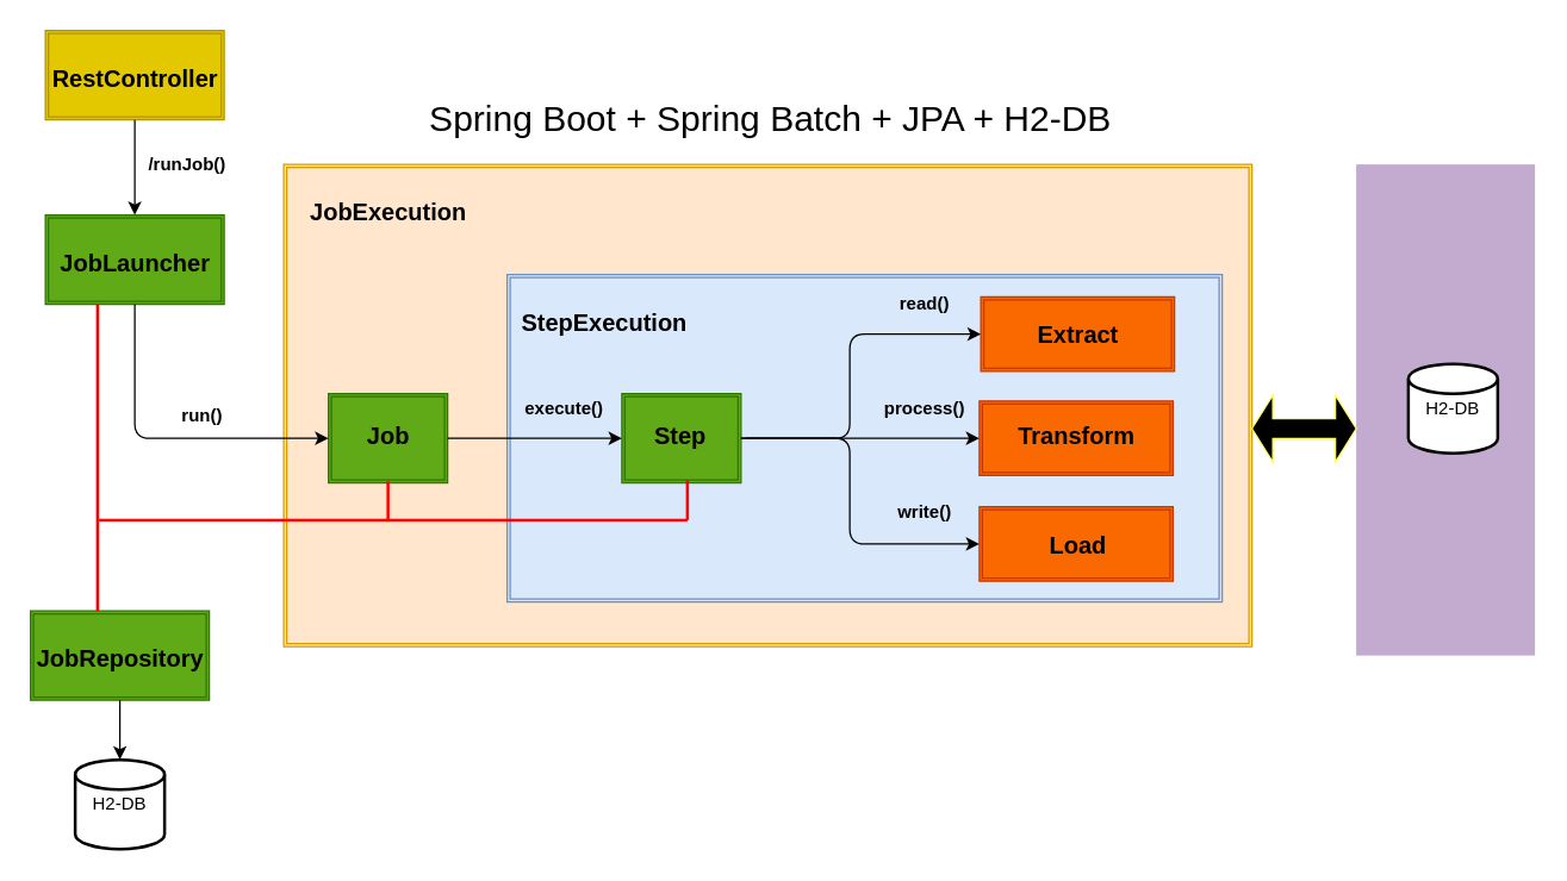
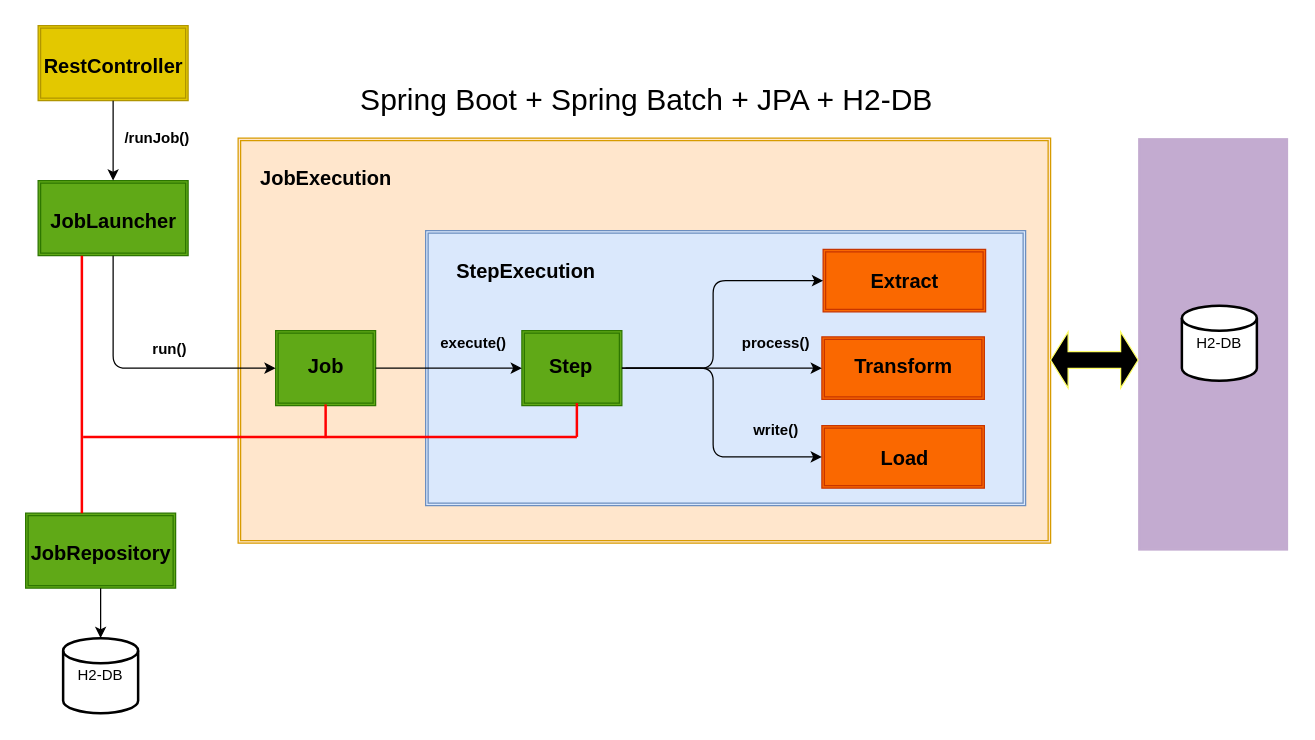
  <mxCell id="0" />
  <mxCell id="1" parent="0" />
  <mxCell id="2" value="" style="shape=ext;double=1;rounded=0;whiteSpace=wrap;html=1;strokeColor=#d79b00;fillColor=#ffe6cc;flipH=1;" vertex="1" parent="1"><mxGeometry x="190" y="110" width="650" height="324" as="geometry" /></mxCell>
  <mxCell id="3" value="" style="shape=ext;double=1;rounded=0;whiteSpace=wrap;html=1;fillColor=#dae8fc;strokeColor=#6c8ebf;" vertex="1" parent="1"><mxGeometry x="340" y="184" width="480" height="220" as="geometry" /></mxCell>
  <mxCell id="4" value="&lt;font style=&quot;font-size: 16px&quot;&gt;JobExecution&lt;/font&gt;" style="text;strokeColor=none;fillColor=none;html=1;fontSize=24;fontStyle=1;verticalAlign=middle;align=center;" vertex="1" parent="1"><mxGeometry x="210" y="120" width="100" height="40" as="geometry" /></mxCell>
- <mxCell id="5" value="&lt;font style=&quot;font-size: 16px&quot;&gt;StepExecution&lt;/font&gt;" style="text;strokeColor=none;fillColor=none;html=1;fontSize=24;fontStyle=1;verticalAlign=middle;align=center;" vertex="1" parent="1"><mxGeometry x="345" y="194" width="120" height="40" as="geometry" /></mxCell>
+ <mxCell id="5" value="&lt;font style=&quot;font-size: 16px&quot;&gt;StepExecution&lt;/font&gt;" style="text;strokeColor=none;fillColor=none;html=1;fontSize=24;fontStyle=1;verticalAlign=middle;align=center;" vertex="1" parent="1"><mxGeometry x="360" y="194" width="120" height="40" as="geometry" /></mxCell>
  <mxCell id="6" value="" style="shape=ext;double=1;rounded=0;whiteSpace=wrap;html=1;fillColor=#60a917;strokeColor=#2D7600;fontColor=#ffffff;" vertex="1" parent="1"><mxGeometry x="417" y="264" width="80" height="60" as="geometry" /></mxCell>
  <mxCell id="7" value="&lt;font style=&quot;font-size: 16px&quot;&gt;Step&lt;/font&gt;" style="text;strokeColor=none;fillColor=none;html=1;fontSize=24;fontStyle=1;verticalAlign=middle;align=center;" vertex="1" parent="1"><mxGeometry x="426" y="270" width="60" height="40" as="geometry" /></mxCell>
  <mxCell id="8" value="" style="shape=ext;double=1;rounded=0;whiteSpace=wrap;html=1;fillColor=#fa6800;strokeColor=#C73500;fontColor=#ffffff;" vertex="1" parent="1"><mxGeometry x="658" y="199" width="130" height="50" as="geometry" /></mxCell>
  <mxCell id="9" value="" style="shape=ext;double=1;rounded=0;whiteSpace=wrap;html=1;fillColor=#fa6800;strokeColor=#C73500;fontColor=#ffffff;" vertex="1" parent="1"><mxGeometry x="657" y="269" width="130" height="50" as="geometry" /></mxCell>
  <mxCell id="10" value="&lt;font style=&quot;font-size: 16px&quot;&gt;Transform&lt;/font&gt;" style="text;strokeColor=none;fillColor=none;html=1;fontSize=24;fontStyle=1;verticalAlign=middle;align=center;" vertex="1" parent="1"><mxGeometry x="692" y="270" width="60" height="40" as="geometry" /></mxCell>
  <mxCell id="11" value="" style="shape=ext;double=1;rounded=0;whiteSpace=wrap;html=1;fillColor=#fa6800;strokeColor=#C73500;fontColor=#ffffff;" vertex="1" parent="1"><mxGeometry x="657" y="340" width="130" height="50" as="geometry" /></mxCell>
  <mxCell id="12" value="&lt;font style=&quot;font-size: 16px&quot;&gt;Load&lt;/font&gt;" style="text;strokeColor=none;fillColor=none;html=1;fontSize=24;fontStyle=1;verticalAlign=middle;align=center;" vertex="1" parent="1"><mxGeometry x="693" y="344" width="60" height="40" as="geometry" /></mxCell>
  <mxCell id="13" value="Extract" style="text;strokeColor=none;fillColor=none;html=1;fontSize=16;fontStyle=1;verticalAlign=middle;align=center;" vertex="1" parent="1"><mxGeometry x="673" y="204" width="100" height="40" as="geometry" /></mxCell>
  <mxCell id="14" value="write()" style="text;strokeColor=none;fillColor=none;html=1;fontSize=12;fontStyle=1;verticalAlign=middle;align=center;" vertex="1" parent="1"><mxGeometry x="590" y="324" width="60" height="40" as="geometry" /></mxCell>
- <mxCell id="15" value="read()" style="text;strokeColor=none;fillColor=none;html=1;fontSize=12;fontStyle=1;verticalAlign=middle;align=center;" vertex="1" parent="1"><mxGeometry x="590" y="184" width="60" height="40" as="geometry" /></mxCell>
  <mxCell id="16" value="process()" style="text;strokeColor=none;fillColor=none;html=1;fontSize=12;fontStyle=1;verticalAlign=middle;align=center;" vertex="1" parent="1"><mxGeometry x="590" y="254" width="60" height="40" as="geometry" /></mxCell>
  <mxCell id="17" value="" style="edgeStyle=elbowEdgeStyle;elbow=horizontal;endArrow=classic;html=1;fontSize=12;exitX=1;exitY=0.5;exitDx=0;exitDy=0;entryX=0;entryY=0.5;entryDx=0;entryDy=0;" edge="1" parent="1" source="6" target="9"><mxGeometry width="50" height="50" relative="1" as="geometry"><mxPoint x="710" y="334" as="sourcePoint" /><mxPoint x="760" y="284" as="targetPoint" /></mxGeometry></mxCell>
  <mxCell id="18" value="" style="edgeStyle=segmentEdgeStyle;endArrow=classic;html=1;fontSize=12;entryX=0;entryY=0.5;entryDx=0;entryDy=0;" edge="1" parent="1" target="8"><mxGeometry width="50" height="50" relative="1" as="geometry"><mxPoint x="500" y="294" as="sourcePoint" /><mxPoint x="760" y="284" as="targetPoint" /><Array as="points"><mxPoint x="570" y="294" /><mxPoint x="570" y="224" /></Array></mxGeometry></mxCell>
  <mxCell id="19" value="" style="edgeStyle=segmentEdgeStyle;endArrow=classic;html=1;fontSize=12;exitX=1;exitY=0.5;exitDx=0;exitDy=0;entryX=0;entryY=0.5;entryDx=0;entryDy=0;" edge="1" parent="1" source="6" target="11"><mxGeometry width="50" height="50" relative="1" as="geometry"><mxPoint x="710" y="334" as="sourcePoint" /><mxPoint x="760" y="284" as="targetPoint" /><Array as="points"><mxPoint x="570" y="294" /><mxPoint x="570" y="365" /></Array></mxGeometry></mxCell>
  <mxCell id="20" value="" style="shape=ext;double=1;rounded=0;whiteSpace=wrap;html=1;fillColor=#60a917;strokeColor=#2D7600;fontColor=#ffffff;" vertex="1" parent="1"><mxGeometry x="220" y="264" width="80" height="60" as="geometry" /></mxCell>
  <mxCell id="21" value="&lt;font style=&quot;font-size: 16px&quot;&gt;Job&lt;/font&gt;" style="text;strokeColor=none;fillColor=none;html=1;fontSize=24;fontStyle=1;verticalAlign=middle;align=center;" vertex="1" parent="1"><mxGeometry x="230" y="270" width="60" height="40" as="geometry" /></mxCell>
  <mxCell id="22" value="" style="edgeStyle=segmentEdgeStyle;endArrow=classic;html=1;fontSize=12;exitX=1;exitY=0.5;exitDx=0;exitDy=0;entryX=0;entryY=0.5;entryDx=0;entryDy=0;" edge="1" parent="1" source="20" target="6"><mxGeometry width="50" height="50" relative="1" as="geometry"><mxPoint x="520" y="240" as="sourcePoint" /><mxPoint x="390" y="300" as="targetPoint" /></mxGeometry></mxCell>
  <mxCell id="23" value="execute()" style="text;strokeColor=none;fillColor=none;html=1;fontSize=12;fontStyle=1;verticalAlign=middle;align=center;" vertex="1" parent="1"><mxGeometry x="348" y="254" width="60" height="40" as="geometry" /></mxCell>
  <mxCell id="24" value="" style="shape=ext;double=1;rounded=0;whiteSpace=wrap;html=1;fillColor=#60a917;strokeColor=#2D7600;fontColor=#ffffff;" vertex="1" parent="1"><mxGeometry x="30" y="144" width="120" height="60" as="geometry" /></mxCell>
  <mxCell id="25" value="" style="edgeStyle=elbowEdgeStyle;elbow=horizontal;endArrow=classic;html=1;fontSize=12;exitX=0.5;exitY=1;exitDx=0;exitDy=0;entryX=0;entryY=0.5;entryDx=0;entryDy=0;" edge="1" parent="1" source="24" target="20"><mxGeometry width="50" height="50" relative="1" as="geometry"><mxPoint x="390" y="230" as="sourcePoint" /><mxPoint x="440" y="180" as="targetPoint" /><Array as="points"><mxPoint x="90" y="240" /></Array></mxGeometry></mxCell>
  <mxCell id="26" value="&lt;font style=&quot;font-size: 16px&quot;&gt;JobLauncher&lt;/font&gt;" style="text;strokeColor=none;fillColor=none;html=1;fontSize=24;fontStyle=1;verticalAlign=middle;align=center;" vertex="1" parent="1"><mxGeometry x="60" y="154" width="60" height="40" as="geometry" /></mxCell>
  <mxCell id="27" value="run()" style="text;strokeColor=none;fillColor=none;html=1;fontSize=12;fontStyle=1;verticalAlign=middle;align=center;" vertex="1" parent="1"><mxGeometry x="105" y="259" width="60" height="40" as="geometry" /></mxCell>
  <mxCell id="28" value="" style="shape=ext;double=1;rounded=0;whiteSpace=wrap;html=1;fillColor=#60a917;strokeColor=#2D7600;fontColor=#ffffff;" vertex="1" parent="1"><mxGeometry x="20" y="410" width="120" height="60" as="geometry" /></mxCell>
  <mxCell id="29" value="&lt;font style=&quot;font-size: 16px&quot;&gt;JobRepository&lt;/font&gt;" style="text;strokeColor=none;fillColor=none;html=1;fontSize=24;fontStyle=1;verticalAlign=middle;align=center;" vertex="1" parent="1"><mxGeometry x="50" y="420" width="60" height="40" as="geometry" /></mxCell>
  <mxCell id="30" value="" style="line;strokeWidth=2;html=1;fillColor=#ffffff;fontSize=12;fontColor=#FF0000;strokeColor=#FF0000;" vertex="1" parent="1"><mxGeometry x="66" y="344" width="395" height="10" as="geometry" /></mxCell>
  <mxCell id="31" value="" style="line;strokeWidth=2;direction=south;html=1;fillColor=#ffffff;fontSize=12;fontColor=#FF0000;strokeColor=#FF0000;" vertex="1" parent="1"><mxGeometry x="60" y="204" width="10" height="206" as="geometry" /></mxCell>
  <mxCell id="32" value="" style="line;strokeWidth=2;direction=south;html=1;fillColor=#ffffff;fontSize=12;fontColor=#FF0000;strokeColor=#FF0000;" vertex="1" parent="1"><mxGeometry x="456" y="322" width="10" height="27" as="geometry" /></mxCell>
  <mxCell id="33" value="" style="line;strokeWidth=2;direction=south;html=1;fillColor=#ffffff;fontSize=12;fontColor=#FF0000;strokeColor=#FF0000;" vertex="1" parent="1"><mxGeometry x="255" y="323" width="10" height="27" as="geometry" /></mxCell>
  <mxCell id="34" value="&lt;font color=&quot;#000000&quot;&gt;H2-DB&lt;/font&gt;" style="strokeWidth=2;html=1;shape=mxgraph.flowchart.database;whiteSpace=wrap;fillColor=#ffffff;fontSize=12;fontColor=#FF0000;" vertex="1" parent="1"><mxGeometry x="50" y="510" width="60" height="60" as="geometry" /></mxCell>
  <mxCell id="35" value="" style="edgeStyle=segmentEdgeStyle;endArrow=classic;html=1;fontSize=12;fontColor=#FF0000;exitX=0.5;exitY=1;exitDx=0;exitDy=0;entryX=0.5;entryY=0;entryDx=0;entryDy=0;entryPerimeter=0;" edge="1" parent="1" source="28"><mxGeometry width="50" height="50" relative="1" as="geometry"><mxPoint x="380" y="350" as="sourcePoint" /><mxPoint x="80" y="510" as="targetPoint" /></mxGeometry></mxCell>
  <mxCell id="36" value="Spring Boot + Spring Batch + JPA + H2-DB" style="text;html=1;strokeColor=none;fillColor=none;align=center;verticalAlign=middle;whiteSpace=wrap;rounded=0;fontSize=24;" vertex="1" parent="1"><mxGeometry x="277" y="70" width="480" height="20" as="geometry" /></mxCell>
  <mxCell id="37" value="/runJob()" style="text;strokeColor=none;fillColor=none;html=1;fontSize=12;fontStyle=1;verticalAlign=middle;align=center;" vertex="1" parent="1"><mxGeometry x="95" y="90" width="60" height="40" as="geometry" /></mxCell>
  <mxCell id="38" value="" style="shape=ext;double=1;rounded=0;whiteSpace=wrap;html=1;fillColor=#e3c800;strokeColor=#B09500;fontColor=#ffffff;" vertex="1" parent="1"><mxGeometry x="30" y="20" width="120" height="60" as="geometry" /></mxCell>
  <mxCell id="39" value="&lt;font style=&quot;font-size: 16px&quot;&gt;RestController&lt;/font&gt;" style="text;strokeColor=none;fillColor=none;html=1;fontSize=24;fontStyle=1;verticalAlign=middle;align=center;" vertex="1" parent="1"><mxGeometry x="60" y="30" width="60" height="40" as="geometry" /></mxCell>
  <mxCell id="40" value="" style="edgeStyle=segmentEdgeStyle;endArrow=classic;html=1;fontSize=24;fontColor=#000000;exitX=0.5;exitY=1;exitDx=0;exitDy=0;entryX=0.5;entryY=0;entryDx=0;entryDy=0;" edge="1" parent="1" source="38" target="24"><mxGeometry width="50" height="50" relative="1" as="geometry"><mxPoint x="390" y="300" as="sourcePoint" /><mxPoint x="440" y="250" as="targetPoint" /></mxGeometry></mxCell>
  <mxCell id="41" value="" style="shape=ext;double=1;rounded=0;whiteSpace=wrap;html=1;fontSize=24;fontColor=#000000;strokeColor=none;fillColor=#C3ABD0;" vertex="1" parent="1"><mxGeometry x="910" y="110" width="120" height="330" as="geometry" /></mxCell>
  <mxCell id="42" value="&lt;font color=&quot;#000000&quot;&gt;H2-DB&lt;/font&gt;" style="strokeWidth=2;html=1;shape=mxgraph.flowchart.database;whiteSpace=wrap;fillColor=#ffffff;fontSize=12;fontColor=#FF0000;" vertex="1" parent="1"><mxGeometry x="945" y="244" width="60" height="60" as="geometry" /></mxCell>
  <mxCell id="43" value="" style="shape=doubleArrow;whiteSpace=wrap;html=1;strokeColor=#FFFF66;fontSize=24;fontColor=#000000;fillColor=#000000;" vertex="1" parent="1"><mxGeometry x="840" y="265" width="70" height="45" as="geometry" /></mxCell>
